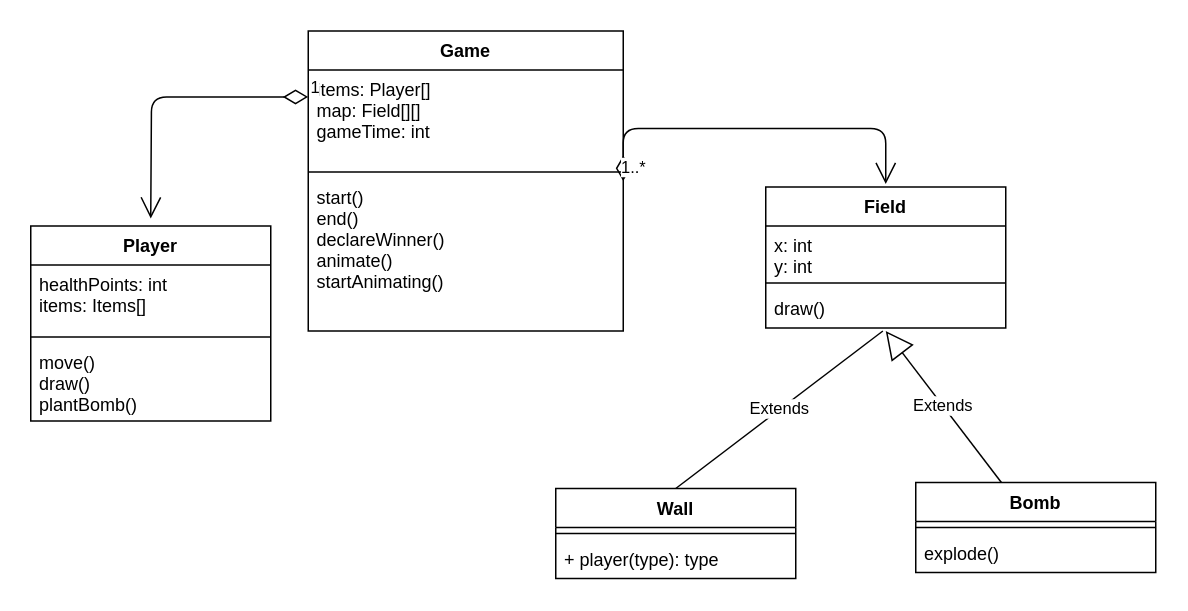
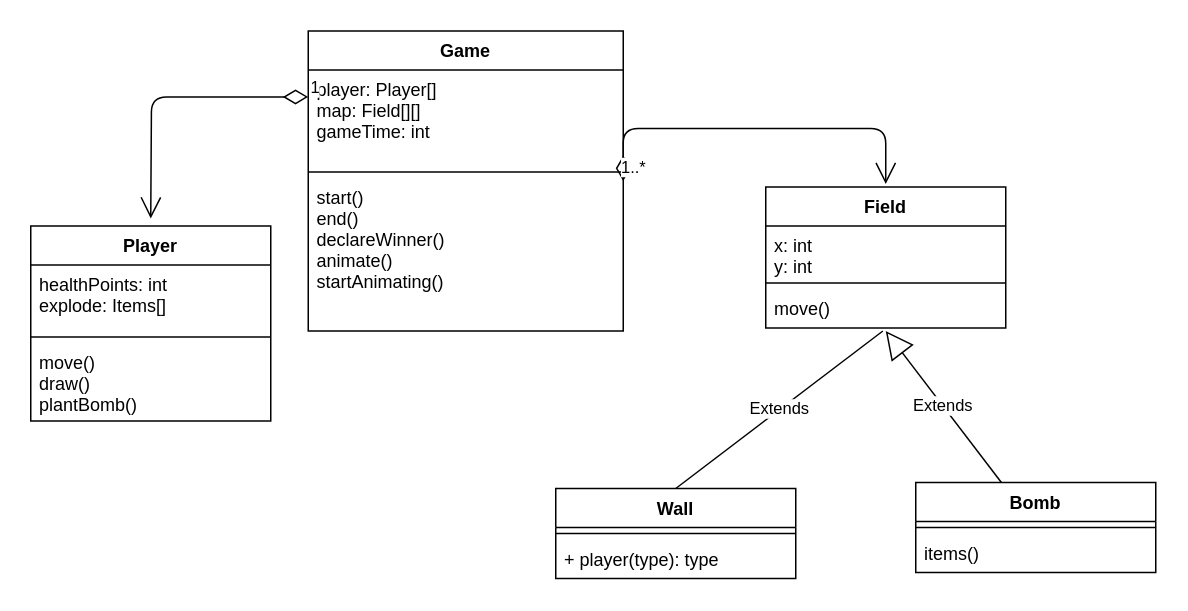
  <mxCell id="0" />
  <mxCell id="1" parent="0" />
  <mxCell id="2" value="Player" style="swimlane;fontStyle=1;align=center;verticalAlign=top;childLayout=stackLayout;horizontal=1;startSize=26;horizontalStack=0;resizeParent=1;resizeParentMax=0;resizeLast=0;collapsible=1;marginBottom=0;" vertex="1" parent="1"><mxGeometry x="20" y="150" width="160" height="130" as="geometry" /></mxCell>
- <mxCell id="3" value="healthPoints: int&#10;items: Items[]&#10;&#10;" style="text;strokeColor=none;fillColor=none;align=left;verticalAlign=top;spacingLeft=4;spacingRight=4;overflow=hidden;rotatable=0;points=[[0,0.5],[1,0.5]];portConstraint=eastwest;" vertex="1" parent="2"><mxGeometry y="26" width="160" height="44" as="geometry" /></mxCell>
+ <mxCell id="3" value="healthPoints: int&#10;explode: Items[]&#10;&#10;" style="text;strokeColor=none;fillColor=none;align=left;verticalAlign=top;spacingLeft=4;spacingRight=4;overflow=hidden;rotatable=0;points=[[0,0.5],[1,0.5]];portConstraint=eastwest;" vertex="1" parent="2"><mxGeometry y="26" width="160" height="44" as="geometry" /></mxCell>
  <mxCell id="4" value="" style="line;strokeWidth=1;fillColor=none;align=left;verticalAlign=middle;spacingTop=-1;spacingLeft=3;spacingRight=3;rotatable=0;labelPosition=right;points=[];portConstraint=eastwest;" vertex="1" parent="2"><mxGeometry y="70" width="160" height="8" as="geometry" /></mxCell>
  <mxCell id="5" value="move()&#10;draw()&#10;plantBomb()&#10;" style="text;strokeColor=none;fillColor=none;align=left;verticalAlign=top;spacingLeft=4;spacingRight=4;overflow=hidden;rotatable=0;points=[[0,0.5],[1,0.5]];portConstraint=eastwest;" vertex="1" parent="2"><mxGeometry y="78" width="160" height="52" as="geometry" /></mxCell>
  <mxCell id="6" value="Game" style="swimlane;fontStyle=1;align=center;verticalAlign=top;childLayout=stackLayout;horizontal=1;startSize=26;horizontalStack=0;resizeParent=1;resizeParentMax=0;resizeLast=0;collapsible=1;marginBottom=0;" vertex="1" parent="1"><mxGeometry x="205" y="20" width="210" height="200" as="geometry" /></mxCell>
- <mxCell id="7" value="items: Player[]&#10;map: Field[][]&#10;gameTime: int&#10;" style="text;strokeColor=none;fillColor=none;align=left;verticalAlign=top;spacingLeft=4;spacingRight=4;overflow=hidden;rotatable=0;points=[[0,0.5],[1,0.5]];portConstraint=eastwest;" vertex="1" parent="6"><mxGeometry y="26" width="210" height="64" as="geometry" /></mxCell>
+ <mxCell id="7" value="player: Player[]&#10;map: Field[][]&#10;gameTime: int&#10;" style="text;strokeColor=none;fillColor=none;align=left;verticalAlign=top;spacingLeft=4;spacingRight=4;overflow=hidden;rotatable=0;points=[[0,0.5],[1,0.5]];portConstraint=eastwest;" vertex="1" parent="6"><mxGeometry y="26" width="210" height="64" as="geometry" /></mxCell>
  <mxCell id="8" value="" style="line;strokeWidth=1;fillColor=none;align=left;verticalAlign=middle;spacingTop=-1;spacingLeft=3;spacingRight=3;rotatable=0;labelPosition=right;points=[];portConstraint=eastwest;" vertex="1" parent="6"><mxGeometry y="90" width="210" height="8" as="geometry" /></mxCell>
  <mxCell id="9" value="start()&#10;end()&#10;declareWinner()&#10;animate()&#10;startAnimating()&#10;&#10;" style="text;strokeColor=none;fillColor=none;align=left;verticalAlign=top;spacingLeft=4;spacingRight=4;overflow=hidden;rotatable=0;points=[[0,0.5],[1,0.5]];portConstraint=eastwest;" vertex="1" parent="6"><mxGeometry y="98" width="210" height="102" as="geometry" /></mxCell>
  <mxCell id="10" value="1" style="endArrow=open;html=1;endSize=12;startArrow=diamondThin;startSize=14;startFill=0;edgeStyle=orthogonalEdgeStyle;align=left;verticalAlign=bottom;exitX=0;exitY=0.281;exitDx=0;exitDy=0;exitPerimeter=0;" edge="1" parent="1" source="7"><mxGeometry x="-1" y="3" relative="1" as="geometry"><mxPoint x="-40" y="375" as="sourcePoint" /><mxPoint x="100" y="145" as="targetPoint" /></mxGeometry></mxCell>
  <mxCell id="11" value="Field&#10;" style="swimlane;fontStyle=1;align=center;verticalAlign=top;childLayout=stackLayout;horizontal=1;startSize=26;horizontalStack=0;resizeParent=1;resizeParentMax=0;resizeLast=0;collapsible=1;marginBottom=0;" vertex="1" parent="1"><mxGeometry x="510" y="124" width="160" height="94" as="geometry" /></mxCell>
  <mxCell id="12" value="x: int&#10;y: int&#10;" style="text;strokeColor=none;fillColor=none;align=left;verticalAlign=top;spacingLeft=4;spacingRight=4;overflow=hidden;rotatable=0;points=[[0,0.5],[1,0.5]];portConstraint=eastwest;" vertex="1" parent="11"><mxGeometry y="26" width="160" height="34" as="geometry" /></mxCell>
  <mxCell id="13" value="" style="line;strokeWidth=1;fillColor=none;align=left;verticalAlign=middle;spacingTop=-1;spacingLeft=3;spacingRight=3;rotatable=0;labelPosition=right;points=[];portConstraint=eastwest;" vertex="1" parent="11"><mxGeometry y="60" width="160" height="8" as="geometry" /></mxCell>
- <mxCell id="14" value="draw()" style="text;strokeColor=none;fillColor=none;align=left;verticalAlign=top;spacingLeft=4;spacingRight=4;overflow=hidden;rotatable=0;points=[[0,0.5],[1,0.5]];portConstraint=eastwest;" vertex="1" parent="11"><mxGeometry y="68" width="160" height="26" as="geometry" /></mxCell>
+ <mxCell id="14" value="move()" style="text;strokeColor=none;fillColor=none;align=left;verticalAlign=top;spacingLeft=4;spacingRight=4;overflow=hidden;rotatable=0;points=[[0,0.5],[1,0.5]];portConstraint=eastwest;" vertex="1" parent="11"><mxGeometry y="68" width="160" height="26" as="geometry" /></mxCell>
  <mxCell id="15" value="Wall" style="swimlane;fontStyle=1;align=center;verticalAlign=top;childLayout=stackLayout;horizontal=1;startSize=26;horizontalStack=0;resizeParent=1;resizeParentMax=0;resizeLast=0;collapsible=1;marginBottom=0;" vertex="1" parent="1"><mxGeometry x="370" y="325" width="160" height="60" as="geometry" /></mxCell>
  <mxCell id="16" value="" style="line;strokeWidth=1;fillColor=none;align=left;verticalAlign=middle;spacingTop=-1;spacingLeft=3;spacingRight=3;rotatable=0;labelPosition=right;points=[];portConstraint=eastwest;" vertex="1" parent="15"><mxGeometry y="26" width="160" height="8" as="geometry" /></mxCell>
  <mxCell id="17" value="+ player(type): type" style="text;strokeColor=none;fillColor=none;align=left;verticalAlign=top;spacingLeft=4;spacingRight=4;overflow=hidden;rotatable=0;points=[[0,0.5],[1,0.5]];portConstraint=eastwest;" vertex="1" parent="15"><mxGeometry y="34" width="160" height="26" as="geometry" /></mxCell>
  <mxCell id="18" value="Bomb&#10;" style="swimlane;fontStyle=1;align=center;verticalAlign=top;childLayout=stackLayout;horizontal=1;startSize=26;horizontalStack=0;resizeParent=1;resizeParentMax=0;resizeLast=0;collapsible=1;marginBottom=0;" vertex="1" parent="1"><mxGeometry x="610" y="321" width="160" height="60" as="geometry" /></mxCell>
  <mxCell id="19" value="" style="line;strokeWidth=1;fillColor=none;align=left;verticalAlign=middle;spacingTop=-1;spacingLeft=3;spacingRight=3;rotatable=0;labelPosition=right;points=[];portConstraint=eastwest;" vertex="1" parent="18"><mxGeometry y="26" width="160" height="8" as="geometry" /></mxCell>
- <mxCell id="20" value="explode()" style="text;strokeColor=none;fillColor=none;align=left;verticalAlign=top;spacingLeft=4;spacingRight=4;overflow=hidden;rotatable=0;points=[[0,0.5],[1,0.5]];portConstraint=eastwest;" vertex="1" parent="18"><mxGeometry y="34" width="160" height="26" as="geometry" /></mxCell>
+ <mxCell id="20" value="items()" style="text;strokeColor=none;fillColor=none;align=left;verticalAlign=top;spacingLeft=4;spacingRight=4;overflow=hidden;rotatable=0;points=[[0,0.5],[1,0.5]];portConstraint=eastwest;" vertex="1" parent="18"><mxGeometry y="34" width="160" height="26" as="geometry" /></mxCell>
  <mxCell id="21" value="Extends" style="endArrow=none;endSize=16;endFill=0;html=1;entryX=0.488;entryY=1.077;entryDx=0;entryDy=0;exitX=0.5;exitY=0;exitDx=0;exitDy=0;entryPerimeter=0;" edge="1" parent="1" source="15" target="14"><mxGeometry width="160" relative="1" as="geometry"><mxPoint x="140" y="395.5" as="sourcePoint" /><mxPoint x="300" y="395.5" as="targetPoint" /></mxGeometry></mxCell>
  <mxCell id="22" value="1..*" style="endArrow=open;html=1;endSize=12;startArrow=diamondThin;startSize=14;startFill=0;edgeStyle=orthogonalEdgeStyle;align=left;verticalAlign=bottom;exitX=1;exitY=0.5;exitDx=0;exitDy=0;" edge="1" parent="1" source="6"><mxGeometry x="-1" y="3" relative="1" as="geometry"><mxPoint x="320" y="235" as="sourcePoint" /><mxPoint x="590" y="122" as="targetPoint" /><Array as="points"><mxPoint x="590" y="85" /></Array></mxGeometry></mxCell>
  <mxCell id="23" value="Extends" style="endArrow=block;endSize=16;endFill=0;html=1;" edge="1" parent="1" source="18"><mxGeometry width="160" relative="1" as="geometry"><mxPoint x="300" y="433.5" as="sourcePoint" /><mxPoint x="590" y="220" as="targetPoint" /></mxGeometry></mxCell>
